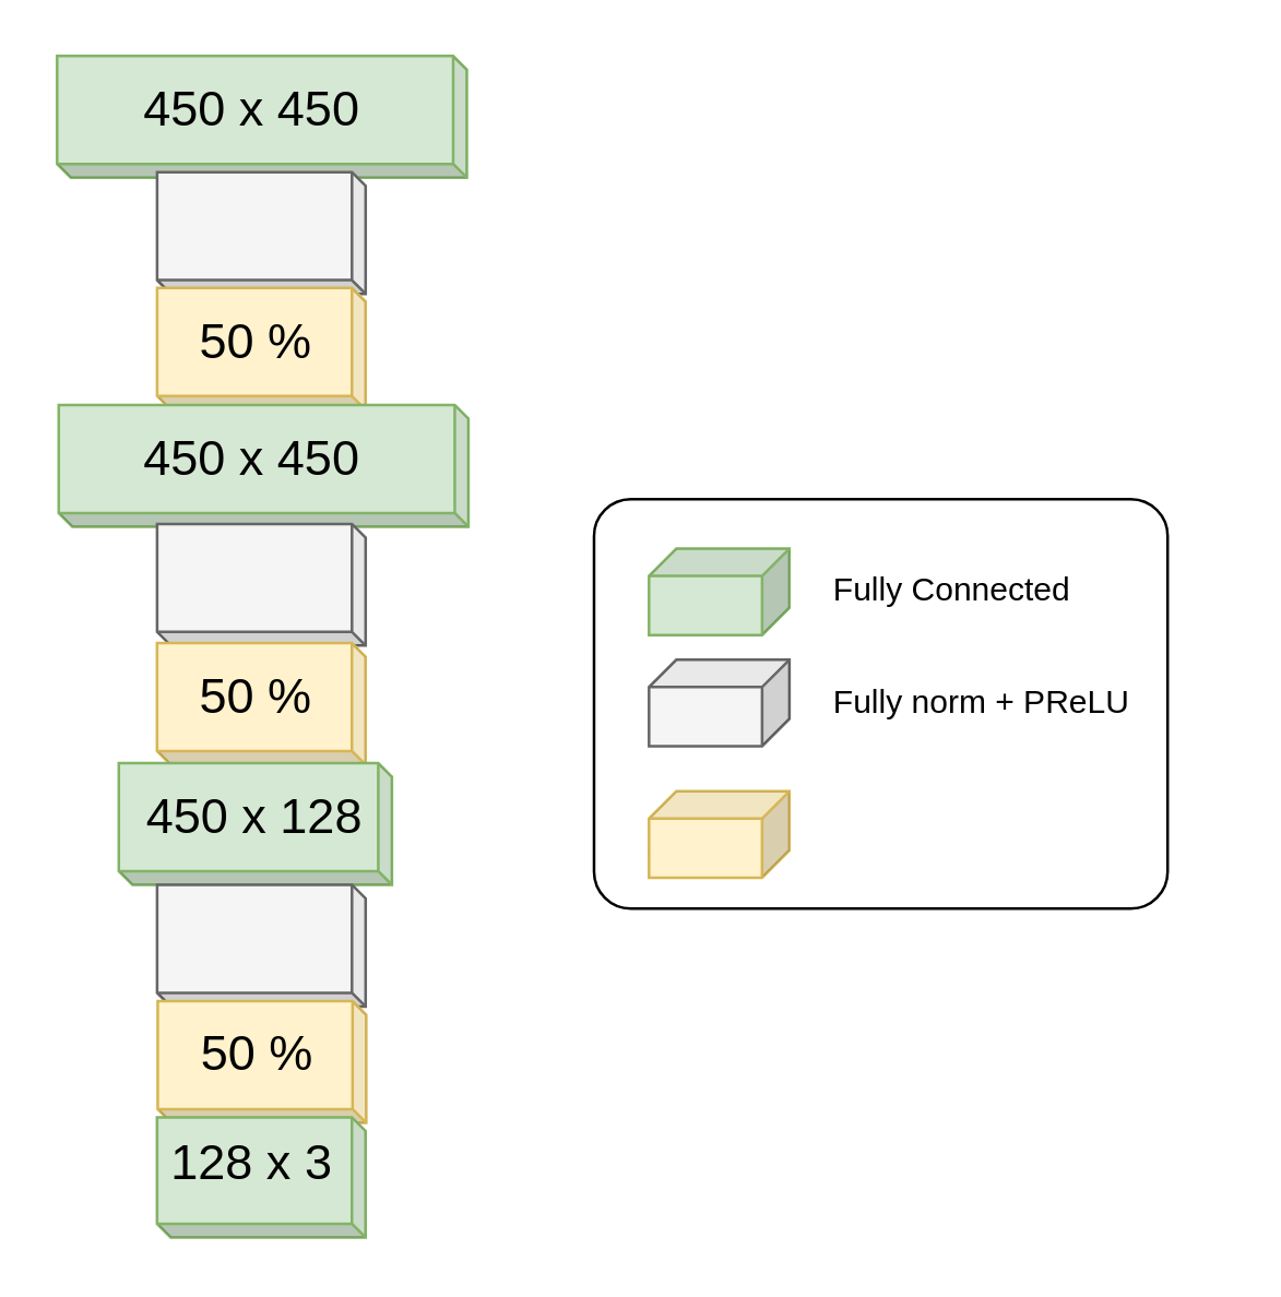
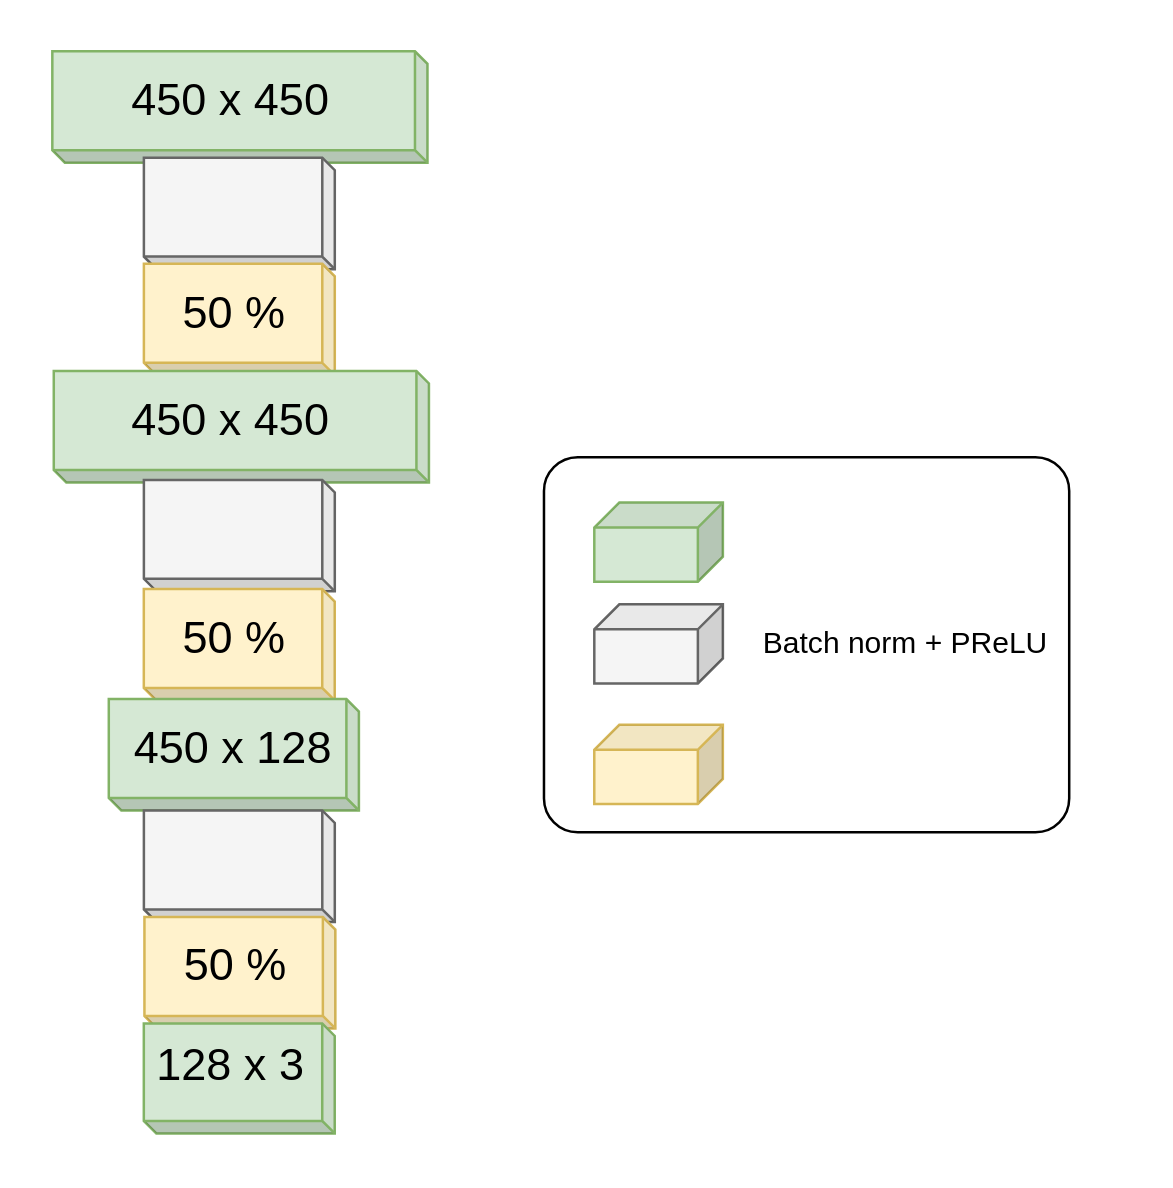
  <mxCell id="0" />
  <mxCell id="1" parent="0" />
  <mxCell id="2" value="" style="shape=cube;whiteSpace=wrap;html=1;boundedLbl=1;backgroundOutline=1;darkOpacity=0.15;darkOpacity2=0.05;rotation=-180;size=5;shadow=0;fillColor=#d5e8d4;strokeColor=#82b366;" parent="1" vertex="1"><mxGeometry x="20.42" y="20" width="150" height="44.55" as="geometry" /></mxCell>
  <mxCell id="3" value="&lt;font style=&quot;font-size: 18px;&quot;&gt;450 x 450&lt;/font&gt;" style="text;html=1;strokeColor=none;fillColor=none;align=center;verticalAlign=middle;whiteSpace=wrap;rounded=0;" parent="1" vertex="1"><mxGeometry x="27" y="24.82" width="130" height="30.91" as="geometry" /></mxCell>
  <mxCell id="4" value="" style="shape=cube;whiteSpace=wrap;html=1;boundedLbl=1;backgroundOutline=1;darkOpacity=0.15;darkOpacity2=0.05;rotation=-180;size=5;shadow=0;fillColor=#f5f5f5;strokeColor=#666666;fontColor=#333333;" parent="1" vertex="1"><mxGeometry x="57.022" y="62.555" width="76.333" height="44.553" as="geometry" /></mxCell>
  <mxCell id="5" value="" style="group" parent="1" vertex="1" connectable="0"><mxGeometry x="217" y="182.28" width="230" height="150.0" as="geometry" /></mxCell>
  <mxCell id="6" value="" style="rounded=1;whiteSpace=wrap;html=1;arcSize=9;" parent="5" vertex="1"><mxGeometry width="210" height="150" as="geometry" /></mxCell>
  <mxCell id="7" value="" style="shape=cube;whiteSpace=wrap;html=1;boundedLbl=1;backgroundOutline=1;darkOpacity=0.15;darkOpacity2=0.05;rotation=90;size=10;shadow=0;fillColor=#d5e8d4;strokeColor=#82b366;" parent="5" vertex="1"><mxGeometry x="30" y="8.25" width="31.65" height="51.41" as="geometry" /></mxCell>
- <mxCell id="8" value="Fully Connected" style="text;html=1;strokeColor=none;fillColor=none;align=left;verticalAlign=middle;whiteSpace=wrap;rounded=0;" parent="5" vertex="1"><mxGeometry x="86" y="18.95" width="94" height="30" as="geometry" /></mxCell>
  <mxCell id="9" value="" style="shape=cube;whiteSpace=wrap;html=1;boundedLbl=1;backgroundOutline=1;darkOpacity=0.15;darkOpacity2=0.05;rotation=90;size=10;shadow=0;fillColor=#fff2cc;strokeColor=#d6b656;" parent="5" vertex="1"><mxGeometry x="30" y="97.15" width="31.65" height="51.41" as="geometry" /></mxCell>
  <mxCell id="10" value="" style="shape=cube;whiteSpace=wrap;html=1;boundedLbl=1;backgroundOutline=1;darkOpacity=0.15;darkOpacity2=0.05;rotation=90;size=10;shadow=0;fillColor=#f5f5f5;fontColor=#333333;strokeColor=#666666;" parent="5" vertex="1"><mxGeometry x="30" y="48.95" width="31.65" height="51.41" as="geometry" /></mxCell>
- <mxCell id="11" value="Fully norm + PReLU" style="text;html=1;strokeColor=none;fillColor=none;align=left;verticalAlign=middle;whiteSpace=wrap;rounded=0;" parent="5" vertex="1"><mxGeometry x="86" y="59.65" width="144" height="30" as="geometry" /></mxCell>
+ <mxCell id="11" value="Batch norm + PReLU" style="text;html=1;strokeColor=none;fillColor=none;align=left;verticalAlign=middle;whiteSpace=wrap;rounded=0;" parent="5" vertex="1"><mxGeometry x="86" y="59.65" width="144" height="30" as="geometry" /></mxCell>
  <mxCell id="12" value="" style="group" parent="1" vertex="1" connectable="0"><mxGeometry x="57.022" y="105.002" width="76.333" height="44.553" as="geometry" /></mxCell>
  <mxCell id="13" value="" style="shape=cube;whiteSpace=wrap;html=1;boundedLbl=1;backgroundOutline=1;darkOpacity=0.15;darkOpacity2=0.05;rotation=-180;size=5;shadow=0;fillColor=#fff2cc;strokeColor=#d6b656;" parent="12" vertex="1"><mxGeometry y="5.684e-14" width="76.333" height="44.553" as="geometry" /></mxCell>
  <mxCell id="14" value="50 %" style="text;html=1;strokeColor=none;fillColor=none;align=center;verticalAlign=middle;whiteSpace=wrap;rounded=0;fontSize=18;" parent="12" vertex="1"><mxGeometry x="5.768" y="4.818" width="60.8" height="30.91" as="geometry" /></mxCell>
  <mxCell id="15" value="" style="group" parent="1" vertex="1" connectable="0"><mxGeometry x="21.002" y="147.835" width="150" height="44.553" as="geometry" /></mxCell>
  <mxCell id="16" value="" style="shape=cube;whiteSpace=wrap;html=1;boundedLbl=1;backgroundOutline=1;darkOpacity=0.15;darkOpacity2=0.05;rotation=-180;size=5;shadow=0;fillColor=#d5e8d4;strokeColor=#82b366;" parent="15" vertex="1"><mxGeometry x="-5.585e-14" y="5.684e-14" width="150.0" height="44.553" as="geometry" /></mxCell>
  <mxCell id="17" value="&lt;font style=&quot;font-size: 18px;&quot;&gt;450 x 450&lt;/font&gt;" style="text;html=1;strokeColor=none;fillColor=none;align=center;verticalAlign=middle;whiteSpace=wrap;rounded=0;" parent="15" vertex="1"><mxGeometry x="14.871" y="4.825" width="112.166" height="30.91" as="geometry" /></mxCell>
  <mxCell id="18" value="" style="shape=cube;whiteSpace=wrap;html=1;boundedLbl=1;backgroundOutline=1;darkOpacity=0.15;darkOpacity2=0.05;rotation=-180;size=5;shadow=0;fillColor=#f5f5f5;strokeColor=#666666;fontColor=#333333;" parent="1" vertex="1"><mxGeometry x="57.022" y="191.385" width="76.333" height="44.553" as="geometry" /></mxCell>
  <mxCell id="19" value="" style="group" parent="1" vertex="1" connectable="0"><mxGeometry x="57.002" y="235.002" width="76.333" height="44.553" as="geometry" /></mxCell>
  <mxCell id="20" value="" style="shape=cube;whiteSpace=wrap;html=1;boundedLbl=1;backgroundOutline=1;darkOpacity=0.15;darkOpacity2=0.05;rotation=-180;size=5;shadow=0;fillColor=#fff2cc;strokeColor=#d6b656;" parent="19" vertex="1"><mxGeometry width="76.333" height="44.553" as="geometry" /></mxCell>
  <mxCell id="21" value="50 %" style="text;html=1;strokeColor=none;fillColor=none;align=center;verticalAlign=middle;whiteSpace=wrap;rounded=0;fontSize=18;" parent="19" vertex="1"><mxGeometry x="5.768" y="4.818" width="60.8" height="30.91" as="geometry" /></mxCell>
  <mxCell id="22" value="" style="group" parent="1" vertex="1" connectable="0"><mxGeometry x="43.002" y="279.005" width="100" height="44.553" as="geometry" /></mxCell>
  <mxCell id="23" value="" style="shape=cube;whiteSpace=wrap;html=1;boundedLbl=1;backgroundOutline=1;darkOpacity=0.15;darkOpacity2=0.05;rotation=-180;size=5;shadow=0;fillColor=#d5e8d4;strokeColor=#82b366;" parent="22" vertex="1"><mxGeometry width="100.0" height="44.553" as="geometry" /></mxCell>
  <mxCell id="24" value="&lt;font style=&quot;font-size: 18px;&quot;&gt;450 x 128&lt;/font&gt;" style="text;html=1;strokeColor=none;fillColor=none;align=center;verticalAlign=middle;whiteSpace=wrap;rounded=0;" parent="22" vertex="1"><mxGeometry y="4.83" width="100" height="30.91" as="geometry" /></mxCell>
  <mxCell id="25" value="" style="shape=cube;whiteSpace=wrap;html=1;boundedLbl=1;backgroundOutline=1;darkOpacity=0.15;darkOpacity2=0.05;rotation=-180;size=5;shadow=0;fillColor=#f5f5f5;strokeColor=#666666;fontColor=#333333;" parent="1" vertex="1"><mxGeometry x="57.022" y="323.555" width="76.333" height="44.553" as="geometry" /></mxCell>
  <mxCell id="26" value="" style="group" parent="1" vertex="1" connectable="0"><mxGeometry x="57.252" y="366.152" width="76.333" height="44.553" as="geometry" /></mxCell>
  <mxCell id="27" value="" style="shape=cube;whiteSpace=wrap;html=1;boundedLbl=1;backgroundOutline=1;darkOpacity=0.15;darkOpacity2=0.05;rotation=-180;size=5;shadow=0;fillColor=#fff2cc;strokeColor=#d6b656;" parent="26" vertex="1"><mxGeometry width="76.333" height="44.553" as="geometry" /></mxCell>
  <mxCell id="28" value="50 %" style="text;html=1;strokeColor=none;fillColor=none;align=center;verticalAlign=middle;whiteSpace=wrap;rounded=0;fontSize=18;" parent="26" vertex="1"><mxGeometry x="10.258" y="4.818" width="51.81" height="30.91" as="geometry" /></mxCell>
  <mxCell id="29" value="" style="shape=cube;whiteSpace=wrap;html=1;boundedLbl=1;backgroundOutline=1;darkOpacity=0.15;darkOpacity2=0.05;rotation=-180;size=5;shadow=0;fillColor=#d5e8d4;strokeColor=#82b366;" parent="1" vertex="1"><mxGeometry x="57.004" y="408.701" width="76.333" height="44" as="geometry" /></mxCell>
  <mxCell id="30" value="&lt;font style=&quot;font-size: 18px;&quot;&gt;128 x 3&lt;/font&gt;" style="text;html=1;strokeColor=none;fillColor=none;align=center;verticalAlign=middle;whiteSpace=wrap;rounded=0;" parent="1" vertex="1"><mxGeometry x="57" y="405" width="70" height="41.16" as="geometry" /></mxCell>
